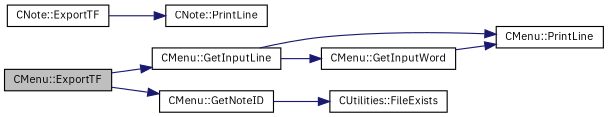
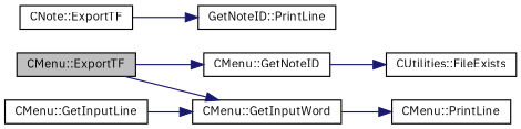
  digraph {
    fontname="IBM Plex Sans"
    rankdir=LR
    node [color=black fillcolor=white fontname="IBM Plex Sans" fontsize=10 shape=record style=filled]
    edge [color=midnightblue fontname="IBM Plex Sans" fontsize=10 labelfontname=Helvetica labelfontsize=10 style=solid]
    n1 [fillcolor=grey75 fontcolor=black height=0.2 label="CMenu::ExportTF" width=0.4]
    n2 [height=0.2 label="CMenu::GetInputLine" width=0.4]
    n3 [height=0.2 label="CMenu::GetNoteID" width=0.4]
    n4 [height=0.2 label="CNote::ExportTF" width=0.4]
-   n5 [height=0.2 label="CNote::PrintLine" width=0.4]
+   n5 [height=0.2 label="GetNoteID::PrintLine" width=0.4]
    n6 [height=0.2 label="CMenu::PrintLine" width=0.4]
    n7 [height=0.2 label="CMenu::GetInputWord" width=0.4]
    n8 [height=0.2 label="CUtilities::FileExists" width=0.4]
-   n1 -> n2
+   n1 -> n7
    n1 -> n3
-   n2 -> n6
    n2 -> n7
    n3 -> n8
    n4 -> n5
    n7 -> n6
  }
